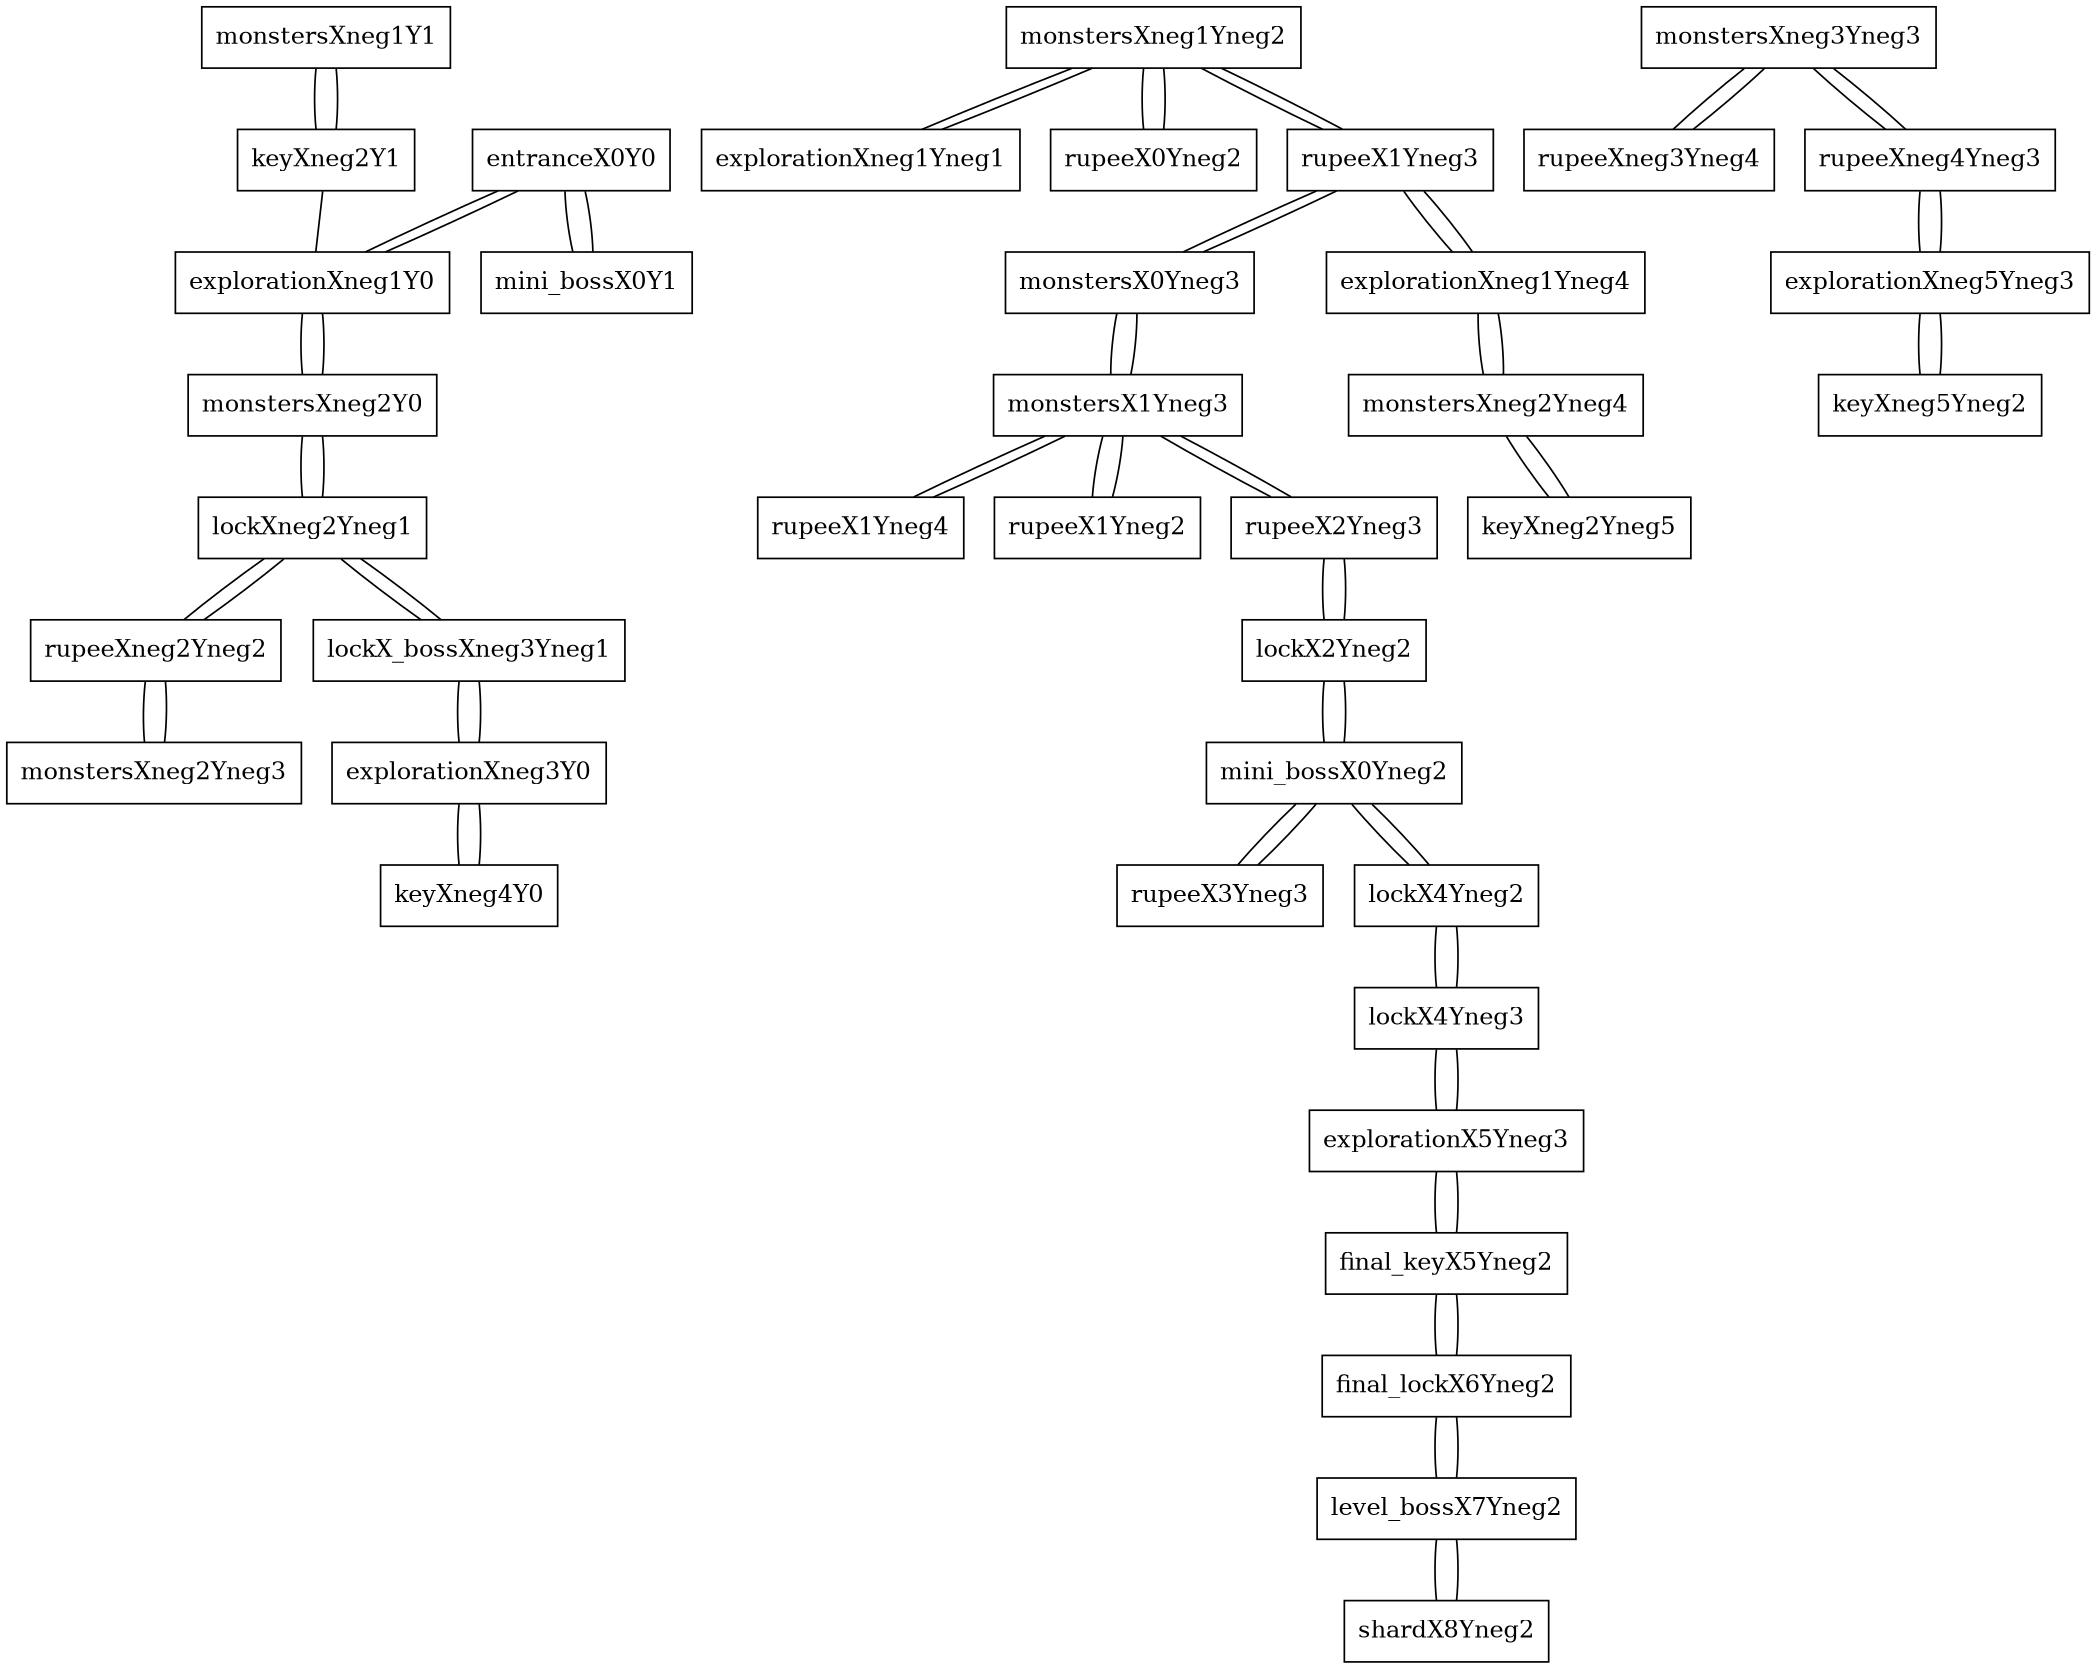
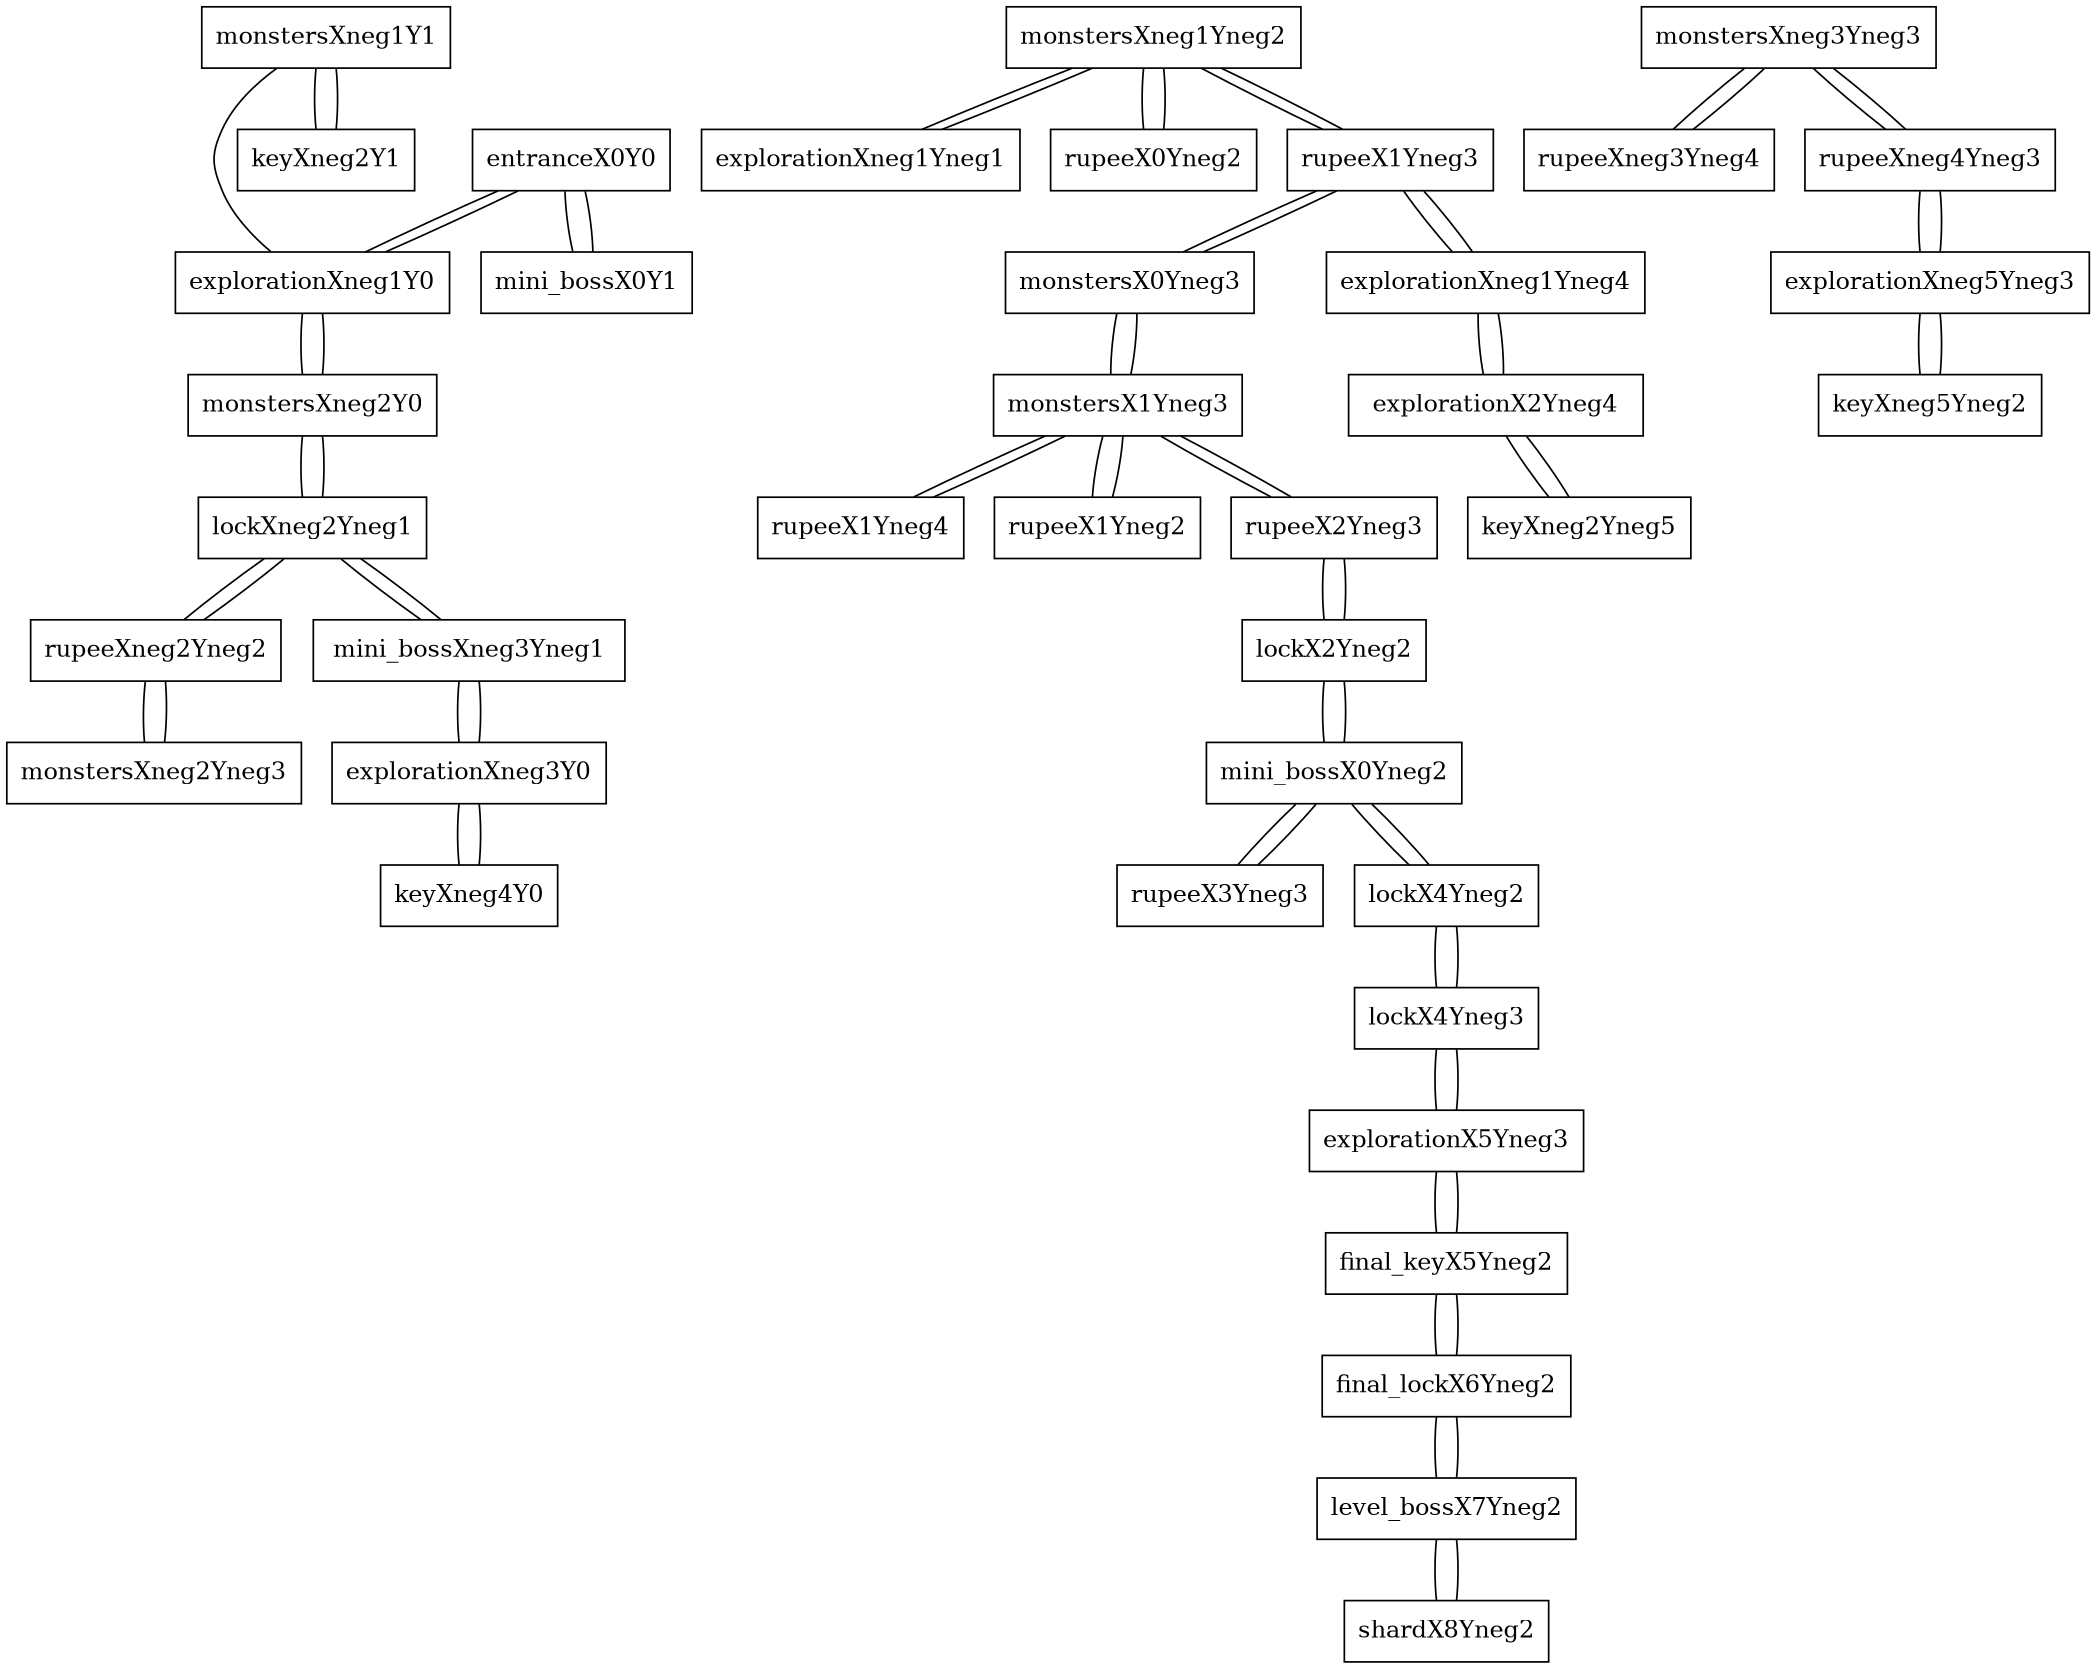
  graph {
    node [shape=box]
    entranceX0Y0
    explorationXneg1Y0
    mini_bossX0Y1
    monstersXneg2Y0
    lockXneg2Yneg1
    monstersXneg1Y1
    keyXneg2Y1
    rupeeXneg2Yneg2
-   mini_bossXneg3Yneg1 [label=lockX_bossXneg3Yneg1]
+   mini_bossXneg3Yneg1
    monstersXneg2Yneg3
    explorationXneg3Y0
    monstersXneg1Yneg2
    explorationXneg1Yneg1
    rupeeX0Yneg2
    n15 [label=rupeeX1Yneg3]
    monstersX0Yneg3
    explorationXneg1Yneg4
    monstersX1Yneg3
-   monstersXneg2Yneg4
+   monstersXneg2Yneg4 [label=explorationX2Yneg4]
    monstersXneg3Yneg3
    rupeeXneg3Yneg4
    rupeeXneg4Yneg3
    explorationXneg5Yneg3
    keyXneg5Yneg2
    keyXneg4Y0
    rupeeX1Yneg4
    rupeeX1Yneg2
    rupeeX2Yneg3
    lockX2Yneg2
    n30 [label=mini_bossX0Yneg2]
    keyXneg2Yneg5
    rupeeX3Yneg3
    lockX4Yneg2
    lockX4Yneg3
    explorationX5Yneg3
    final_keyX5Yneg2
    final_lockX6Yneg2
    level_bossX7Yneg2
    shardX8Yneg2
    entranceX0Y0 -- explorationXneg1Y0
    entranceX0Y0 -- mini_bossX0Y1
    explorationXneg1Y0 -- entranceX0Y0
    explorationXneg1Y0 -- monstersXneg2Y0
    mini_bossX0Y1 -- entranceX0Y0
    monstersXneg2Y0 -- explorationXneg1Y0
    monstersXneg2Y0 -- lockXneg2Yneg1
    lockXneg2Yneg1 -- monstersXneg2Y0
    lockXneg2Yneg1 -- rupeeXneg2Yneg2
    lockXneg2Yneg1 -- mini_bossXneg3Yneg1
-   keyXneg2Y1 -- explorationXneg1Y0
+   monstersXneg1Y1 -- explorationXneg1Y0
    monstersXneg1Y1 -- keyXneg2Y1
    keyXneg2Y1 -- monstersXneg1Y1
    rupeeXneg2Yneg2 -- lockXneg2Yneg1
    rupeeXneg2Yneg2 -- monstersXneg2Yneg3
    mini_bossXneg3Yneg1 -- lockXneg2Yneg1
    mini_bossXneg3Yneg1 -- explorationXneg3Y0
    monstersXneg2Yneg3 -- rupeeXneg2Yneg2
    explorationXneg3Y0 -- mini_bossXneg3Yneg1
    explorationXneg3Y0 -- keyXneg4Y0
    monstersXneg1Yneg2 -- explorationXneg1Yneg1
    monstersXneg1Yneg2 -- rupeeX0Yneg2
    monstersXneg1Yneg2 -- n15
    explorationXneg1Yneg1 -- monstersXneg1Yneg2
    rupeeX0Yneg2 -- monstersXneg1Yneg2
    n15 -- monstersXneg1Yneg2
    n15 -- monstersX0Yneg3
    n15 -- explorationXneg1Yneg4
    monstersX0Yneg3 -- n15
    monstersX0Yneg3 -- monstersX1Yneg3
    explorationXneg1Yneg4 -- n15
    explorationXneg1Yneg4 -- monstersXneg2Yneg4
    monstersX1Yneg3 -- monstersX0Yneg3
    monstersX1Yneg3 -- rupeeX1Yneg4
    monstersX1Yneg3 -- rupeeX1Yneg2
    monstersX1Yneg3 -- rupeeX2Yneg3
    monstersXneg2Yneg4 -- explorationXneg1Yneg4
    monstersXneg2Yneg4 -- keyXneg2Yneg5
    monstersXneg3Yneg3 -- rupeeXneg3Yneg4
    monstersXneg3Yneg3 -- rupeeXneg4Yneg3
    rupeeXneg3Yneg4 -- monstersXneg3Yneg3
    rupeeXneg4Yneg3 -- monstersXneg3Yneg3
    rupeeXneg4Yneg3 -- explorationXneg5Yneg3
    explorationXneg5Yneg3 -- rupeeXneg4Yneg3
    explorationXneg5Yneg3 -- keyXneg5Yneg2
    keyXneg5Yneg2 -- explorationXneg5Yneg3
    keyXneg4Y0 -- explorationXneg3Y0
    rupeeX1Yneg4 -- monstersX1Yneg3
    rupeeX1Yneg2 -- monstersX1Yneg3
    rupeeX2Yneg3 -- monstersX1Yneg3
    rupeeX2Yneg3 -- lockX2Yneg2
    lockX2Yneg2 -- rupeeX2Yneg3
    lockX2Yneg2 -- n30
    n30 -- lockX2Yneg2
    n30 -- rupeeX3Yneg3
    n30 -- lockX4Yneg2
    keyXneg2Yneg5 -- monstersXneg2Yneg4
    rupeeX3Yneg3 -- n30
    lockX4Yneg2 -- n30
    lockX4Yneg2 -- lockX4Yneg3
    lockX4Yneg3 -- lockX4Yneg2
    lockX4Yneg3 -- explorationX5Yneg3
    explorationX5Yneg3 -- lockX4Yneg3
    explorationX5Yneg3 -- final_keyX5Yneg2
    final_keyX5Yneg2 -- explorationX5Yneg3
    final_keyX5Yneg2 -- final_lockX6Yneg2
    final_lockX6Yneg2 -- final_keyX5Yneg2
    final_lockX6Yneg2 -- level_bossX7Yneg2
    level_bossX7Yneg2 -- final_lockX6Yneg2
    level_bossX7Yneg2 -- shardX8Yneg2
    shardX8Yneg2 -- level_bossX7Yneg2
  }
